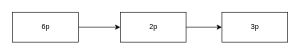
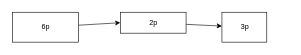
  <mxCell id="0" />
  <mxCell id="1" parent="0" />
- <mxCell id="2" value="3p" style="html=1;" vertex="1" parent="1"><mxGeometry x="370" y="20" width="110" height="50" as="geometry" /></mxCell>
+ <mxCell id="2" value="3p" style="html=1;" vertex="1" parent="1"><mxGeometry x="370" y="20" width="75" height="50" as="geometry" /></mxCell>
  <mxCell id="3" style="edgeStyle=none;html=1;" edge="1" parent="1" source="4" target="2"><mxGeometry relative="1" as="geometry" /></mxCell>
- <mxCell id="4" value="2p" style="html=1;" vertex="1" parent="1"><mxGeometry x="200" y="20" width="110" height="50" as="geometry" /></mxCell>
+ <mxCell id="4" value="2p" style="html=1;" vertex="1" parent="1"><mxGeometry x="200" y="20" width="110" height="35" as="geometry" /></mxCell>
  <mxCell id="5" style="edgeStyle=none;html=1;entryX=0;entryY=0.5;entryDx=0;entryDy=0;" edge="1" parent="1" source="6" target="4"><mxGeometry relative="1" as="geometry" /></mxCell>
  <mxCell id="6" value="6p" style="html=1;" vertex="1" parent="1"><mxGeometry x="20" y="20" width="110" height="50" as="geometry" /></mxCell>
